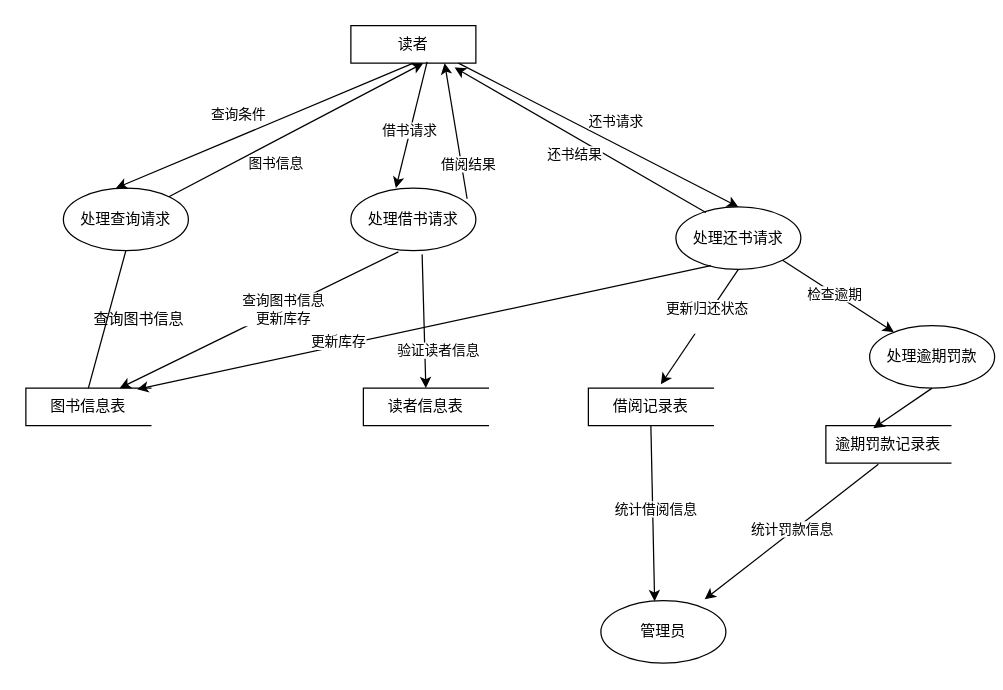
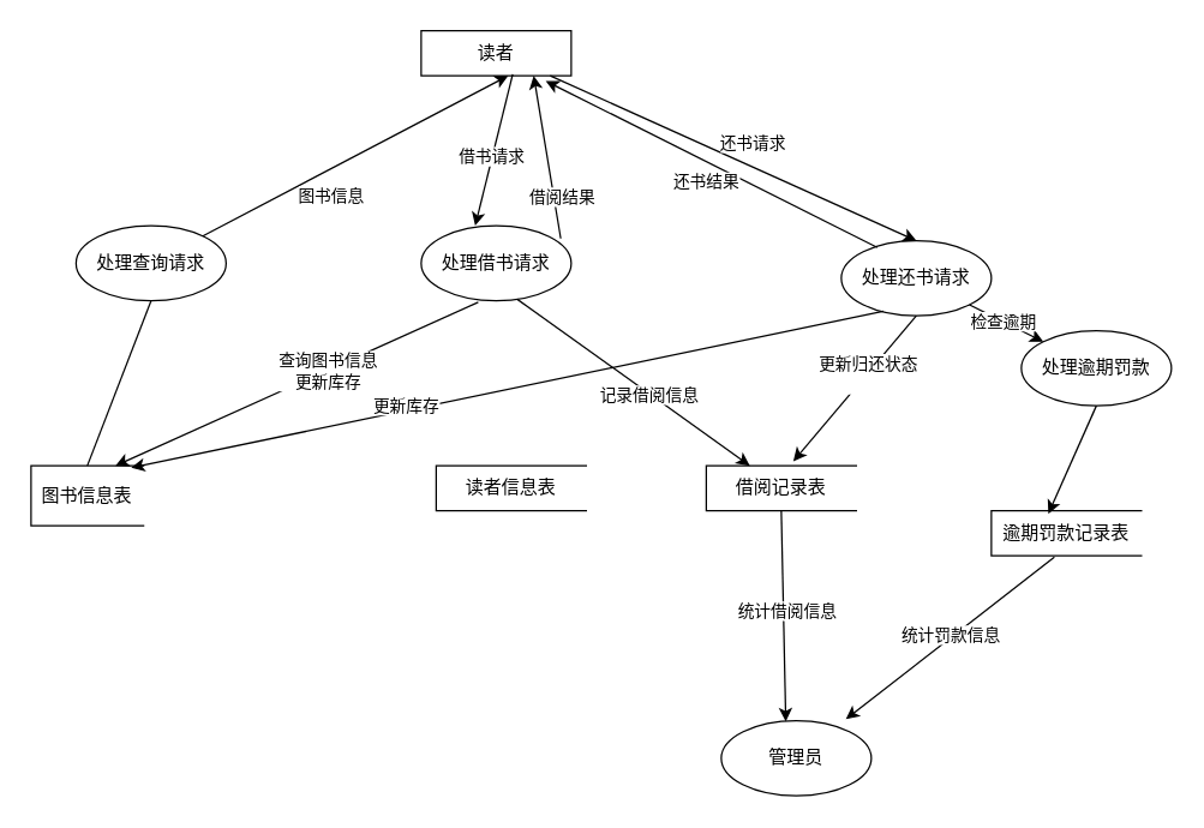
  <mxCell id="0" />
  <mxCell id="1" parent="0" />
  <mxCell id="2" value="读者" style="html=1;dashed=0;whiteSpace=wrap;" parent="1" vertex="1"><mxGeometry x="280" y="20" width="100" height="30" as="geometry" /></mxCell>
  <mxCell id="3" value="处理查询请求" style="shape=ellipse;html=1;dashed=0;whiteSpace=wrap;perimeter=ellipsePerimeter;" parent="1" vertex="1"><mxGeometry x="50" y="150" width="100" height="50" as="geometry" /></mxCell>
- <mxCell id="4" value="图书信息表" style="html=1;dashed=0;whiteSpace=wrap;shape=partialRectangle;right=0;" parent="1" vertex="1"><mxGeometry x="20" y="310" width="100" height="30" as="geometry" /></mxCell>
+ <mxCell id="4" value="图书信息表" style="html=1;dashed=0;whiteSpace=wrap;shape=partialRectangle;right=0;" parent="1" vertex="1"><mxGeometry x="20" y="310" width="75" height="40" as="geometry" /></mxCell>
  <mxCell id="5" value="" style="endArrow=none;html=1;rounded=0;exitX=0.5;exitY=1;exitDx=0;exitDy=0;entryX=0.5;entryY=0;entryDx=0;entryDy=0;" parent="1" source="3" target="4" edge="1"><mxGeometry width="50" height="50" relative="1" as="geometry"><mxPoint x="190" y="250" as="sourcePoint" /><mxPoint x="240" y="200" as="targetPoint" /></mxGeometry></mxCell>
- <mxCell id="6" value="" style="endArrow=classic;html=1;rounded=0;exitX=0.5;exitY=1;exitDx=0;exitDy=0;entryX=0.42;entryY=0;entryDx=0;entryDy=0;entryPerimeter=0;" parent="1" source="2" target="3" edge="1"><mxGeometry width="50" height="50" relative="1" as="geometry"><mxPoint x="180" y="130" as="sourcePoint" /><mxPoint x="230" y="80" as="targetPoint" /></mxGeometry></mxCell>
- <mxCell id="7" value="查询条件" style="edgeLabel;html=1;align=center;verticalAlign=middle;resizable=0;points=[];" parent="6" vertex="1" connectable="0"><mxGeometry x="0.006" y="-1" relative="1" as="geometry"><mxPoint x="-20" y="-9" as="offset" /></mxGeometry></mxCell>
  <mxCell id="8" value="处理借书请求" style="shape=ellipse;html=1;dashed=0;whiteSpace=wrap;perimeter=ellipsePerimeter;" parent="1" vertex="1"><mxGeometry x="280" y="150" width="100" height="50" as="geometry" /></mxCell>
  <mxCell id="9" value="" style="endArrow=classic;html=1;rounded=0;entryX=0.36;entryY=0;entryDx=0;entryDy=0;entryPerimeter=0;exitX=0.61;exitY=0.967;exitDx=0;exitDy=0;exitPerimeter=0;" parent="1" source="2" target="8" edge="1"><mxGeometry width="50" height="50" relative="1" as="geometry"><mxPoint x="340" y="60" as="sourcePoint" /><mxPoint x="390" y="90" as="targetPoint" /></mxGeometry></mxCell>
  <mxCell id="10" value="借书请求" style="edgeLabel;html=1;align=center;verticalAlign=middle;resizable=0;points=[];" parent="9" vertex="1" connectable="0"><mxGeometry x="0.082" relative="1" as="geometry"><mxPoint x="-1" as="offset" /></mxGeometry></mxCell>
- <mxCell id="11" value="查询图书信息" style="text;html=1;align=center;verticalAlign=middle;resizable=0;points=[];autosize=1;strokeColor=none;fillColor=none;" parent="1" vertex="1"><mxGeometry x="60" y="240" width="100" height="30" as="geometry" /></mxCell>
  <mxCell id="12" value="" style="endArrow=classic;html=1;rounded=0;exitX=0.38;exitY=1.02;exitDx=0;exitDy=0;exitPerimeter=0;entryX=0.75;entryY=0;entryDx=0;entryDy=0;" parent="1" source="8" target="4" edge="1"><mxGeometry width="50" height="50" relative="1" as="geometry"><mxPoint x="350" y="290" as="sourcePoint" /><mxPoint x="400" y="240" as="targetPoint" /></mxGeometry></mxCell>
  <mxCell id="13" value="查询图书信息&lt;div&gt;更新库存&lt;/div&gt;" style="edgeLabel;html=1;align=center;verticalAlign=middle;resizable=0;points=[];" parent="12" vertex="1" connectable="0"><mxGeometry x="-0.168" relative="1" as="geometry"><mxPoint as="offset" /></mxGeometry></mxCell>
- <mxCell id="14" value="处理还书请求" style="shape=ellipse;html=1;dashed=0;whiteSpace=wrap;perimeter=ellipsePerimeter;" parent="1" vertex="1"><mxGeometry x="540" y="165" width="100" height="50" as="geometry" /></mxCell>
+ <mxCell id="14" value="处理还书请求" style="shape=ellipse;html=1;dashed=0;whiteSpace=wrap;perimeter=ellipsePerimeter;" parent="1" vertex="1"><mxGeometry x="560" y="160" width="100" height="50" as="geometry" /></mxCell>
  <mxCell id="15" value="" style="endArrow=classic;html=1;rounded=0;exitX=0.86;exitY=1;exitDx=0;exitDy=0;exitPerimeter=0;entryX=0.5;entryY=0;entryDx=0;entryDy=0;" parent="1" source="2" target="14" edge="1"><mxGeometry width="50" height="50" relative="1" as="geometry"><mxPoint x="430" y="110" as="sourcePoint" /><mxPoint x="480" y="60" as="targetPoint" /></mxGeometry></mxCell>
  <mxCell id="16" value="还书请求" style="edgeLabel;html=1;align=center;verticalAlign=middle;resizable=0;points=[];" parent="15" vertex="1" connectable="0"><mxGeometry x="-0.128" y="4" relative="1" as="geometry"><mxPoint x="26" as="offset" /></mxGeometry></mxCell>
  <mxCell id="17" value="" style="endArrow=classic;html=1;rounded=0;exitX=0.28;exitY=0.94;exitDx=0;exitDy=0;exitPerimeter=0;entryX=0.89;entryY=0.033;entryDx=0;entryDy=0;entryPerimeter=0;" parent="1" source="14" target="4" edge="1"><mxGeometry width="50" height="50" relative="1" as="geometry"><mxPoint x="370" y="340" as="sourcePoint" /><mxPoint x="420" y="290" as="targetPoint" /></mxGeometry></mxCell>
  <mxCell id="18" value="更新库存" style="edgeLabel;html=1;align=center;verticalAlign=middle;resizable=0;points=[];" parent="17" vertex="1" connectable="0"><mxGeometry x="-0.029" y="-1" relative="1" as="geometry"><mxPoint x="-75" y="13" as="offset" /></mxGeometry></mxCell>
  <mxCell id="19" value="借阅记录表" style="html=1;dashed=0;whiteSpace=wrap;shape=partialRectangle;right=0;" parent="1" vertex="1"><mxGeometry x="470" y="310" width="100" height="30" as="geometry" /></mxCell>
  <mxCell id="20" value="" style="endArrow=classic;html=1;rounded=0;exitX=0.5;exitY=1;exitDx=0;exitDy=0;entryX=0.58;entryY=-0.1;entryDx=0;entryDy=0;entryPerimeter=0;" parent="1" source="14" target="19" edge="1"><mxGeometry width="50" height="50" relative="1" as="geometry"><mxPoint x="500" y="290" as="sourcePoint" /><mxPoint x="550" y="240" as="targetPoint" /></mxGeometry></mxCell>
  <mxCell id="21" value="更新归还状态&lt;div&gt;&lt;br&gt;&lt;/div&gt;" style="edgeLabel;html=1;align=center;verticalAlign=middle;resizable=0;points=[];" parent="20" vertex="1" connectable="0"><mxGeometry x="-0.197" relative="1" as="geometry"><mxPoint as="offset" /></mxGeometry></mxCell>
+ <mxCell id="22" value="" style="endArrow=classic;html=1;rounded=0;exitX=0.64;exitY=0.98;exitDx=0;exitDy=0;exitPerimeter=0;" parent="1" source="8" target="19" edge="1"><mxGeometry width="50" height="50" relative="1" as="geometry"><mxPoint x="530" y="420" as="sourcePoint" /><mxPoint x="580" y="370" as="targetPoint" /></mxGeometry></mxCell>
+ <mxCell id="23" value="记录借阅信息" style="edgeLabel;html=1;align=center;verticalAlign=middle;resizable=0;points=[];" parent="22" vertex="1" connectable="0"><mxGeometry x="-0.021" y="2" relative="1" as="geometry"><mxPoint x="11" y="11" as="offset" /></mxGeometry></mxCell>
  <mxCell id="24" value="读者信息表" style="html=1;dashed=0;whiteSpace=wrap;shape=partialRectangle;right=0;" parent="1" vertex="1"><mxGeometry x="290" y="310" width="100" height="30" as="geometry" /></mxCell>
- <mxCell id="25" value="" style="endArrow=classic;html=1;rounded=0;exitX=0.57;exitY=1.06;exitDx=0;exitDy=0;exitPerimeter=0;entryX=0.5;entryY=0;entryDx=0;entryDy=0;" parent="1" source="8" target="24" edge="1"><mxGeometry width="50" height="50" relative="1" as="geometry"><mxPoint x="200" y="440" as="sourcePoint" /><mxPoint x="250" y="390" as="targetPoint" /></mxGeometry></mxCell>
- <mxCell id="26" value="验证读者信息" style="edgeLabel;html=1;align=center;verticalAlign=middle;resizable=0;points=[];" parent="25" vertex="1" connectable="0"><mxGeometry x="0.234" y="1" relative="1" as="geometry"><mxPoint x="10" y="11" as="offset" /></mxGeometry></mxCell>
  <mxCell id="27" value="管理员" style="ellipse;html=1;dashed=0;whiteSpace=wrap;" parent="1" vertex="1"><mxGeometry x="480" y="480" width="100" height="50" as="geometry" /></mxCell>
  <mxCell id="28" value="" style="endArrow=classic;html=1;rounded=0;exitX=0.5;exitY=1;exitDx=0;exitDy=0;entryX=0.43;entryY=0.01;entryDx=0;entryDy=0;entryPerimeter=0;" parent="1" source="19" target="27" edge="1"><mxGeometry width="50" height="50" relative="1" as="geometry"><mxPoint x="480" y="480" as="sourcePoint" /><mxPoint x="650" y="430" as="targetPoint" /></mxGeometry></mxCell>
  <mxCell id="29" value="统计借阅信息" style="edgeLabel;html=1;align=center;verticalAlign=middle;resizable=0;points=[];" parent="28" vertex="1" connectable="0"><mxGeometry x="-0.044" y="2" relative="1" as="geometry"><mxPoint as="offset" /></mxGeometry></mxCell>
  <mxCell id="30" value="" style="endArrow=classic;html=1;rounded=0;entryX=0.41;entryY=0.95;entryDx=0;entryDy=0;entryPerimeter=0;" parent="1" source="3" edge="1"><mxGeometry width="50" height="50" relative="1" as="geometry"><mxPoint x="230" y="154" as="sourcePoint" /><mxPoint x="337.94" y="50" as="targetPoint" /></mxGeometry></mxCell>
  <mxCell id="31" value="图书信息" style="edgeLabel;html=1;align=center;verticalAlign=middle;resizable=0;points=[];" parent="30" vertex="1" connectable="0"><mxGeometry x="-0.258" y="2" relative="1" as="geometry"><mxPoint x="11" y="14" as="offset" /></mxGeometry></mxCell>
  <mxCell id="32" value="" style="endArrow=classic;html=1;rounded=0;entryX=0.75;entryY=1;entryDx=0;entryDy=0;exitX=0.93;exitY=0.17;exitDx=0;exitDy=0;exitPerimeter=0;" parent="1" source="8" target="2" edge="1"><mxGeometry width="50" height="50" relative="1" as="geometry"><mxPoint x="140" y="500" as="sourcePoint" /><mxPoint x="190" y="450" as="targetPoint" /></mxGeometry></mxCell>
  <mxCell id="33" value="借阅结果" style="edgeLabel;html=1;align=center;verticalAlign=middle;resizable=0;points=[];" parent="32" vertex="1" connectable="0"><mxGeometry x="0.049" relative="1" as="geometry"><mxPoint x="10" y="29" as="offset" /></mxGeometry></mxCell>
  <mxCell id="34" value="" style="endArrow=classic;html=1;rounded=0;entryX=0.83;entryY=1.117;entryDx=0;entryDy=0;entryPerimeter=0;exitX=0.24;exitY=0.09;exitDx=0;exitDy=0;exitPerimeter=0;" parent="1" source="14" target="2" edge="1"><mxGeometry width="50" height="50" relative="1" as="geometry"><mxPoint x="180" y="530" as="sourcePoint" /><mxPoint x="230" y="480" as="targetPoint" /></mxGeometry></mxCell>
  <mxCell id="35" value="还书结果" style="edgeLabel;html=1;align=center;verticalAlign=middle;resizable=0;points=[];" parent="34" vertex="1" connectable="0"><mxGeometry x="-0.081" y="1" relative="1" as="geometry"><mxPoint x="-12" y="6" as="offset" /></mxGeometry></mxCell>
- <mxCell id="36" value="处理逾期罚款" style="shape=ellipse;html=1;dashed=0;whiteSpace=wrap;perimeter=ellipsePerimeter;" vertex="1" parent="1"><mxGeometry x="695" y="260" width="100" height="50" as="geometry" /></mxCell>
+ <mxCell id="36" value="处理逾期罚款" style="shape=ellipse;html=1;dashed=0;whiteSpace=wrap;perimeter=ellipsePerimeter;" vertex="1" parent="1"><mxGeometry x="680" y="220" width="100" height="50" as="geometry" /></mxCell>
  <mxCell id="37" value="" style="endArrow=classic;html=1;rounded=0;exitX=1;exitY=1;exitDx=0;exitDy=0;" edge="1" parent="1" source="14" target="36"><mxGeometry width="50" height="50" relative="1" as="geometry"><mxPoint x="240" y="470" as="sourcePoint" /><mxPoint x="290" y="430" as="targetPoint" /></mxGeometry></mxCell>
  <mxCell id="38" value="检查逾期" style="edgeLabel;html=1;align=center;verticalAlign=middle;resizable=0;points=[];" vertex="1" connectable="0" parent="37"><mxGeometry x="-0.084" relative="1" as="geometry"><mxPoint as="offset" /></mxGeometry></mxCell>
  <mxCell id="39" value="逾期罚款记录表" style="html=1;dashed=0;whiteSpace=wrap;shape=partialRectangle;right=0;" vertex="1" parent="1"><mxGeometry x="660" y="340" width="100" height="30" as="geometry" /></mxCell>
  <mxCell id="40" value="" style="endArrow=classic;html=1;rounded=0;exitX=0.5;exitY=1;exitDx=0;exitDy=0;entryX=0.38;entryY=0.067;entryDx=0;entryDy=0;entryPerimeter=0;" edge="1" parent="1" source="36" target="39"><mxGeometry width="50" height="50" relative="1" as="geometry"><mxPoint x="610" y="470" as="sourcePoint" /><mxPoint x="660" y="420" as="targetPoint" /></mxGeometry></mxCell>
  <mxCell id="41" value="" style="endArrow=classic;html=1;rounded=0;exitX=0.42;exitY=1.033;exitDx=0;exitDy=0;exitPerimeter=0;entryX=0.83;entryY=-0.02;entryDx=0;entryDy=0;entryPerimeter=0;" edge="1" parent="1" source="39" target="27"><mxGeometry width="50" height="50" relative="1" as="geometry"><mxPoint x="660" y="510" as="sourcePoint" /><mxPoint x="710" y="460" as="targetPoint" /></mxGeometry></mxCell>
  <mxCell id="42" value="统计罚款信息" style="edgeLabel;html=1;align=center;verticalAlign=middle;resizable=0;points=[];" vertex="1" connectable="0" parent="41"><mxGeometry x="-0.025" y="-2" relative="1" as="geometry"><mxPoint as="offset" /></mxGeometry></mxCell>
